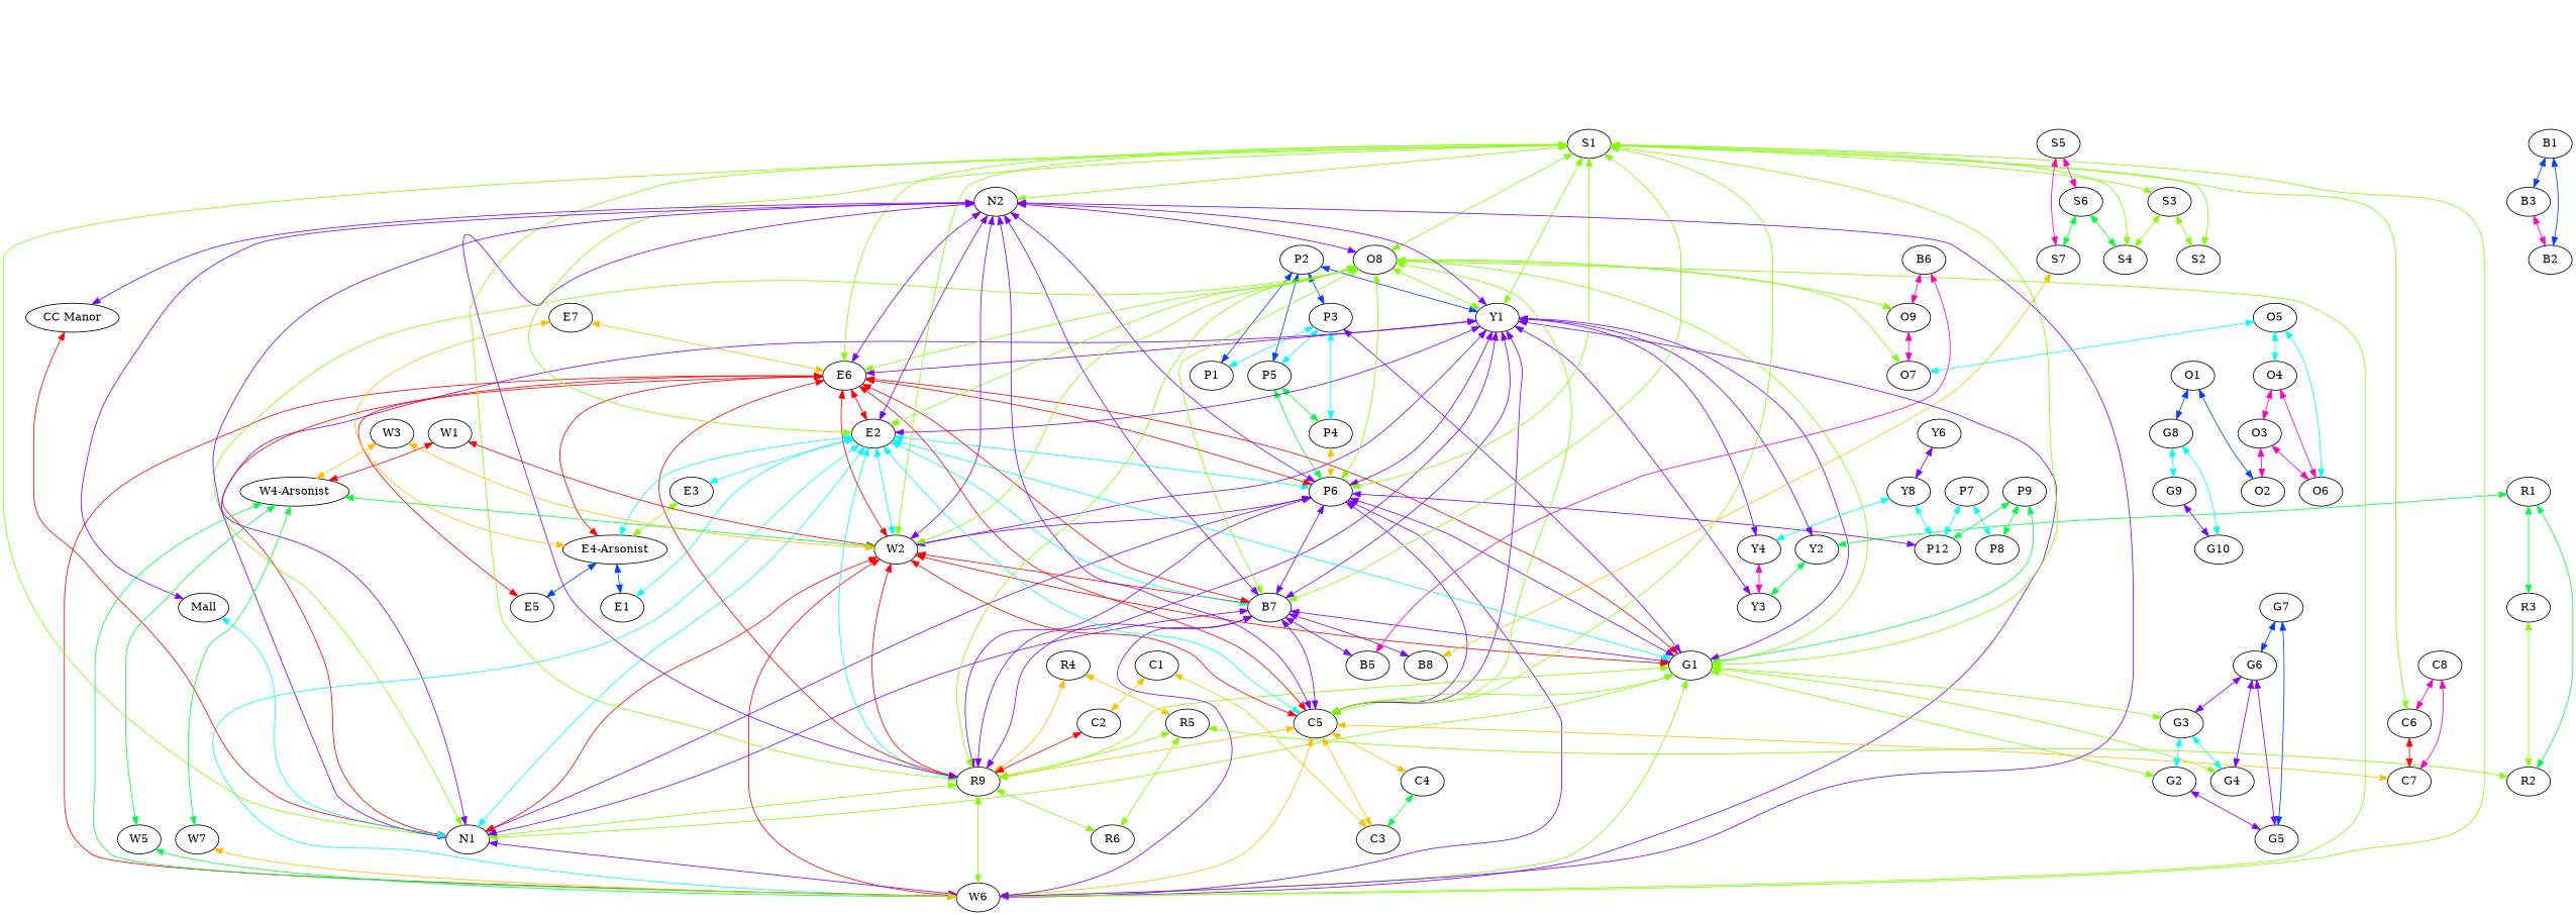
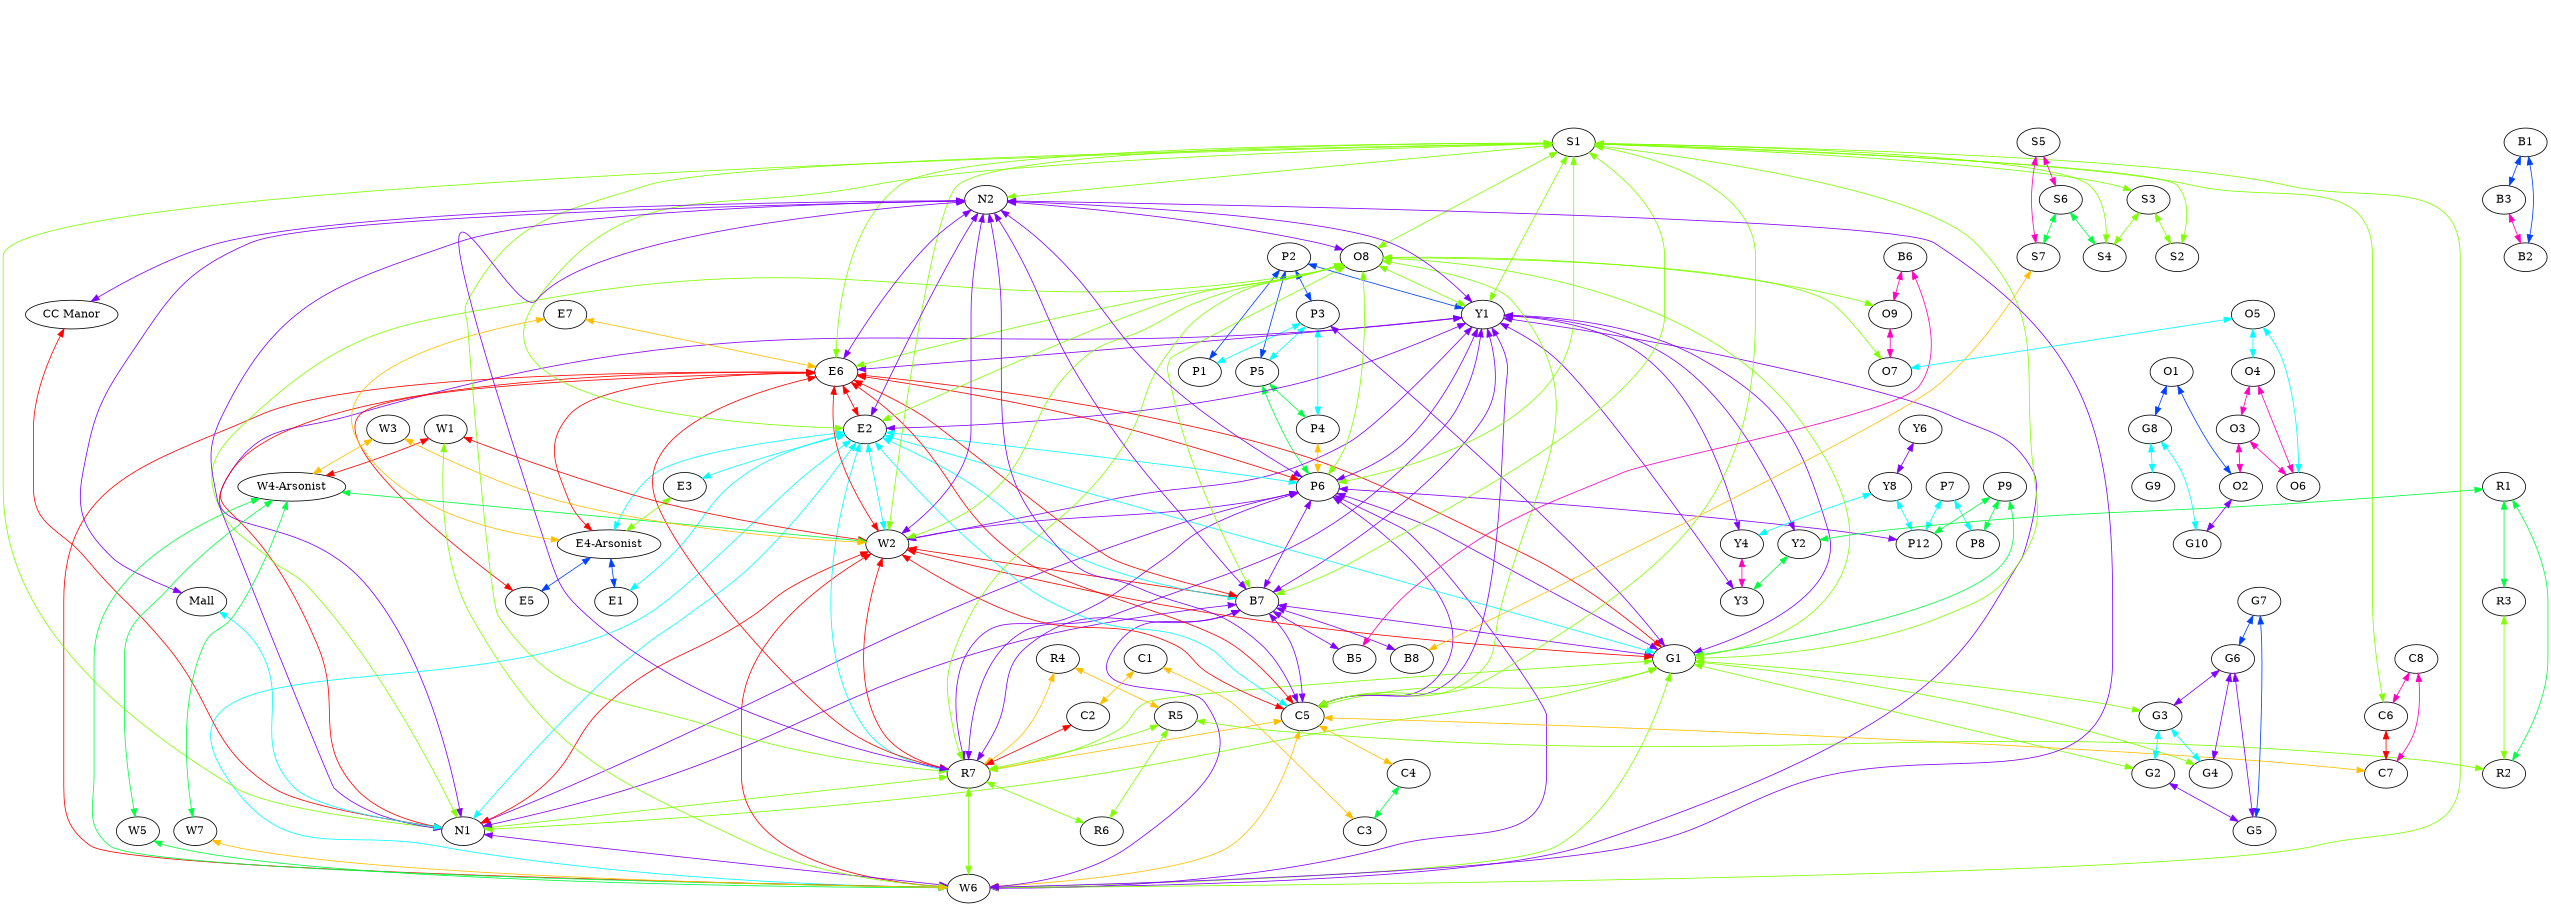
  graph {
    edge [color="0.75,1,1" dir=both]
    n1 [label=P1]
    n2 [label=P2]
    n3 [label=P3]
    n4 [label=P5]
    n5 [label=Y1]
    n6 [label=P4]
    n7 [label=G1]
    n8 [label=P6]
-   n9 [label=R9]
+   n9 [label=R7]
    n10 [label=C5]
    n11 [label=B7]
    n12 [label=W2]
    n13 [label=W6]
    n14 [label=N1]
    n15 [label=Y2]
    n16 [label=Y3]
    n17 [label=Y4]
    n18 [label=E2]
    n19 [label=E6]
    n20 [label=P12]
    n21 [label=R6]
    n22 [label=C3]
    n23 [label=C4]
    n24 [label=C7]
    n25 [label=B8]
    n26 [label=B5]
    n27 [label=G4]
    n28 [label=G3]
    n29 [label=G2]
    n30 [label=P7]
    n31 [label=P8]
    n32 [label=P9]
    n33 [label=E1]
    n34 [label=E3]
    n35 [label="E4-Arsonist"]
    n36 [label=E5]
    n37 [label=Y8]
    n38 [label=Y6]
    n39 [label=R1]
    n40 [label=R2]
    n41 [label=R3]
    n42 [label=R4]
    n43 [label=R5]
    n44 [label=C1]
    n45 [label=C2]
    n46 [label=C6]
    n47 [label=C8]
    n48 [label=S1]
    n49 [label=S2]
    n50 [label=S3]
    n51 [label=S4]
    n52 [label=O8]
    n53 [label=N2]
    n54 [label=O9]
    n55 [label=O7]
    n56 [label="CC Manor"]
    n57 [label=Mall]
    n58 [label=S5]
    n59 [label=S6]
    n60 [label=S7]
    n61 [label=B6]
    n62 [label=B3]
    n63 [label=B2]
    n64 [label=B1]
    n65 [label=O6]
    n66 [label=O5]
    n67 [label=O4]
    n68 [label=O3]
    n69 [label=O2]
    n70 [label=O1]
    n71 [label=G8]
    n72 [label=G9]
    n73 [label=G10]
    n74 [label=G7]
    n75 [label=G6]
    n76 [label=G5]
    n77 [label=W1]
    n78 [label="W4-Arsonist"]
    n79 [label=W5]
    n80 [label=W7]
    n81 [label=W3]
    n82 [label=E7]
    n2 -- n1 [color="0.625,1,1"]
    n2 -- n3 [color="0.625,1,1"]
    n2 -- n4 [color="0.625,1,1"]
    n2 -- n5 [color="0.625,1,1"]
    n3 -- n1 [color="0.5,1,1"]
    n3 -- n4 [color="0.5,1,1"]
    n3 -- n6 [color="0.5,1,1"]
    n3 -- n7
    n4 -- n6 [color="0.375,1,1"]
    n4 -- n8 [color="0.375,1,1"]
    n5 -- n7
    n5 -- n8
    n5 -- n9
    n5 -- n10
    n5 -- n11
    n5 -- n12
    n5 -- n13
    n5 -- n14
    n5 -- n15
    n5 -- n16
    n5 -- n17
    n5 -- n18
    n5 -- n19
    n6 -- n8 [color="0.125,1,1"]
    n7 -- n9 [color="0.25,1,1"]
    n7 -- n10 [color="0.25,1,1"]
    n7 -- n13 [color="0.25,1,1"]
    n7 -- n14 [color="0.25,1,1"]
    n7 -- n27 [color="0.25,1,1"]
    n7 -- n28 [color="0.25,1,1"]
    n7 -- n29 [color="0.25,1,1"]
    n8 -- n7
    n8 -- n9
    n8 -- n10
    n8 -- n11
    n8 -- n12
    n8 -- n13
    n8 -- n14
    n8 -- n20
    n9 -- n13 [color="0.25,1,1"]
    n9 -- n14 [color="0.25,1,1"]
    n9 -- n21 [color="0.25,1,1"]
    n10 -- n9 [color="0.125,1,1"]
    n10 -- n13 [color="0.125,1,1"]
-   n10 -- n22 [color="0.125,1,1"]
    n10 -- n23 [color="0.125,1,1"]
    n10 -- n24 [color="0.125,1,1"]
    n11 -- n7
    n11 -- n9
    n11 -- n10
    n11 -- n13
    n11 -- n14
    n11 -- n25
    n11 -- n26
    n12 -- n7 [color="1,1,1"]
    n12 -- n9 [color="1,1,1"]
    n12 -- n10 [color="1,1,1"]
    n12 -- n11 [color="1,1,1"]
    n12 -- n13 [color="1,1,1"]
    n12 -- n14 [color="1,1,1"]
    n14 -- n13
    n15 -- n16 [color="0.375,1,1"]
    n17 -- n16 [color="0.875,1,1"]
    n18 -- n7 [color="0.5,1,1"]
    n18 -- n8 [color="0.5,1,1"]
    n18 -- n9 [color="0.5,1,1"]
    n18 -- n10 [color="0.5,1,1"]
    n18 -- n11 [color="0.5,1,1"]
    n18 -- n12 [color="0.5,1,1"]
    n18 -- n13 [color="0.5,1,1"]
    n18 -- n14 [color="0.5,1,1"]
    n18 -- n33 [color="0.5,1,1"]
    n18 -- n34 [color="0.5,1,1"]
    n18 -- n35 [color="0.5,1,1"]
    n19 -- n7 [color="1,1,1"]
    n19 -- n8 [color="1,1,1"]
    n19 -- n9 [color="1,1,1"]
    n19 -- n10 [color="1,1,1"]
    n19 -- n11 [color="1,1,1"]
    n19 -- n12 [color="1,1,1"]
    n19 -- n13 [color="1,1,1"]
    n19 -- n14 [color="1,1,1"]
    n19 -- n18 [color="1,1,1"]
    n19 -- n35 [color="1,1,1"]
    n19 -- n36 [color="1,1,1"]
    n23 -- n22 [color="0.375,1,1"]
    n28 -- n27 [color="0.5,1,1"]
    n28 -- n29 [color="0.5,1,1"]
    n29 -- n76
    n30 -- n20 [color="0.5,1,1"]
    n30 -- n31 [color="0.5,1,1"]
    n32 -- n7 [color="0.375,1,1"]
    n32 -- n20 [color="0.375,1,1"]
    n32 -- n31 [color="0.375,1,1"]
    n34 -- n35 [color="0.25,1,1"]
    n35 -- n33 [color="0.625,1,1"]
    n35 -- n36 [color="0.625,1,1"]
    n37 -- n17 [color="0.5,1,1"]
    n37 -- n20 [color="0.5,1,1"]
    n38 -- n37
    n39 -- n15 [color="0.375,1,1"]
    n39 -- n40 [color="0.375,1,1"]
    n39 -- n41 [color="0.375,1,1"]
    n41 -- n40 [color="0.25,1,1"]
    n42 -- n9 [color="0.125,1,1"]
    n42 -- n43 [color="0.125,1,1"]
    n43 -- n9 [color="0.25,1,1"]
    n43 -- n21 [color="0.25,1,1"]
    n43 -- n40 [color="0.25,1,1"]
    n44 -- n22 [color="0.125,1,1"]
    n44 -- n45 [color="0.125,1,1"]
    n45 -- n9 [color="1,1,1"]
    n46 -- n24 [color="1,1,1"]
    n47 -- n24 [color="0.875,1,1"]
    n47 -- n46 [color="0.875,1,1"]
    n48 -- n5 [color="0.25,1,1"]
    n48 -- n7 [color="0.25,1,1"]
    n48 -- n8 [color="0.25,1,1"]
    n48 -- n9 [color="0.25,1,1"]
    n48 -- n10 [color="0.25,1,1"]
    n48 -- n11 [color="0.25,1,1"]
    n48 -- n12 [color="0.25,1,1"]
    n48 -- n13 [color="0.25,1,1"]
    n48 -- n14 [color="0.25,1,1"]
    n48 -- n18 [color="0.25,1,1"]
    n48 -- n19 [color="0.25,1,1"]
    n48 -- n46 [color="0.25,1,1"]
    n48 -- n49 [color="0.25,1,1"]
    n48 -- n50 [color="0.25,1,1"]
    n48 -- n51 [color="0.25,1,1"]
    n48 -- n52 [color="0.25,1,1"]
    n48 -- n53 [color="0.25,1,1"]
    n50 -- n49 [color="0.25,1,1"]
    n50 -- n51 [color="0.25,1,1"]
    n52 -- n5 [color="0.25,1,1"]
    n52 -- n7 [color="0.25,1,1"]
    n52 -- n8 [color="0.25,1,1"]
    n52 -- n9 [color="0.25,1,1"]
    n52 -- n10 [color="0.25,1,1"]
    n52 -- n11 [color="0.25,1,1"]
    n52 -- n12 [color="0.25,1,1"]
-   n52 -- n13 [color="0.25,1,1"]
+   n77 -- n13 [color="0.25,1,1"]
    n52 -- n14 [color="0.25,1,1"]
    n52 -- n18 [color="0.25,1,1"]
    n52 -- n19 [color="0.25,1,1"]
    n52 -- n54 [color="0.25,1,1"]
    n52 -- n55 [color="0.25,1,1"]
    n53 -- n5
    n53 -- n8
    n53 -- n9
    n53 -- n10
    n53 -- n11
    n53 -- n12
    n53 -- n13
    n53 -- n14
    n53 -- n18
    n53 -- n19
    n53 -- n52
    n53 -- n56
    n53 -- n57
    n54 -- n55 [color="0.875,1,1"]
    n56 -- n14 [color="1,1,1"]
    n57 -- n14 [color="0.5,1,1"]
    n58 -- n59 [color="0.875,1,1"]
    n58 -- n60 [color="0.875,1,1"]
    n59 -- n51 [color="0.375,1,1"]
    n59 -- n60 [color="0.375,1,1"]
    n60 -- n25 [color="0.125,1,1"]
    n61 -- n26 [color="0.875,1,1"]
    n61 -- n54 [color="0.875,1,1"]
    n62 -- n63 [color="0.875,1,1"]
    n64 -- n62 [color="0.625,1,1"]
    n64 -- n63 [color="0.625,1,1"]
    n66 -- n55 [color="0.5,1,1"]
    n66 -- n65 [color="0.5,1,1"]
    n66 -- n67 [color="0.5,1,1"]
    n67 -- n65 [color="0.875,1,1"]
    n67 -- n68 [color="0.875,1,1"]
    n68 -- n65 [color="0.875,1,1"]
    n68 -- n69 [color="0.875,1,1"]
    n70 -- n69 [color="0.625,1,1"]
    n70 -- n71 [color="0.625,1,1"]
    n71 -- n72 [color="0.5,1,1"]
    n71 -- n73 [color="0.5,1,1"]
-   n72 -- n73
+   n69 -- n73
    n74 -- n75 [color="0.625,1,1"]
    n74 -- n76 [color="0.625,1,1"]
    n75 -- n27
    n75 -- n28
    n75 -- n76
    n77 -- n12 [color="1,1,1"]
    n77 -- n78 [color="1,1,1"]
    n78 -- n12 [color="0.375,1,1"]
    n78 -- n13 [color="0.375,1,1"]
    n78 -- n79 [color="0.375,1,1"]
    n78 -- n80 [color="0.375,1,1"]
    n79 -- n13 [color="0.375,1,1"]
    n80 -- n13 [color="0.125,1,1"]
    n81 -- n12 [color="0.125,1,1"]
    n81 -- n78 [color="0.125,1,1"]
    n82 -- n19 [color="0.125,1,1"]
    n82 -- n35 [color="0.125,1,1"]
  }
